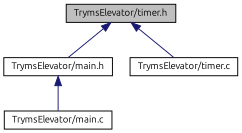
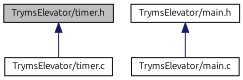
  digraph {
    fontname=Ubuntu
    node [color=black fillcolor=white fontname=Ubuntu fontsize=10 shape=record style=filled]
    edge [color=midnightblue dir=back fontname=Ubuntu fontsize=10 labelfontname=Helvetica labelfontsize=10 style=solid]
    n1 [fillcolor=grey75 fontcolor=black height=0.2 label="TrymsElevator/timer.h" width=0.4]
    n2 [height=0.2 label="TrymsElevator/main.h" width=0.4]
    n3 [height=0.2 label="TrymsElevator/timer.c" width=0.4]
    n4 [height=0.2 label="TrymsElevator/main.c" width=0.4]
-   n1 -> n2
    n1 -> n3
    n2 -> n4
  }
